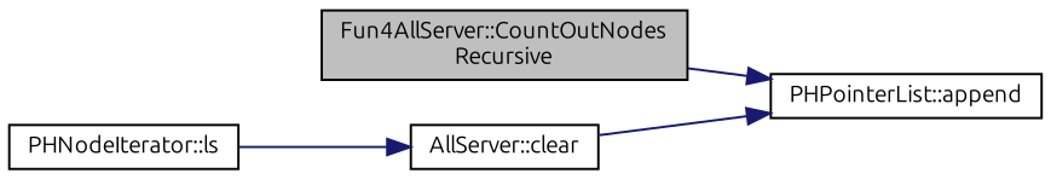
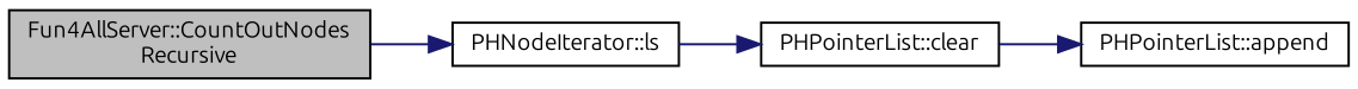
  digraph {
    fontname=Ubuntu
    rankdir=LR
    node [color=black fontname=Ubuntu fontsize=10 shape=record]
    edge [color=midnightblue fontname=Ubuntu fontsize=10 labelfontname=FreeSans labelfontsize=10 style=solid]
    n1 [fillcolor=grey75 fontcolor=black height=0.2 label="Fun4AllServer::CountOutNodes\lRecursive" style=filled width=0.4]
    n2 [height=0.2 label="PHNodeIterator::ls" width=0.4]
-   n3 [height=0.2 label="AllServer::clear" width=0.4]
+   n3 [height=0.2 label="PHPointerList::clear" width=0.4]
    n4 [height=0.2 label="PHPointerList::append" width=0.4]
-   n1 -> n4
+   n1 -> n2
    n2 -> n3
    n3 -> n4
  }
